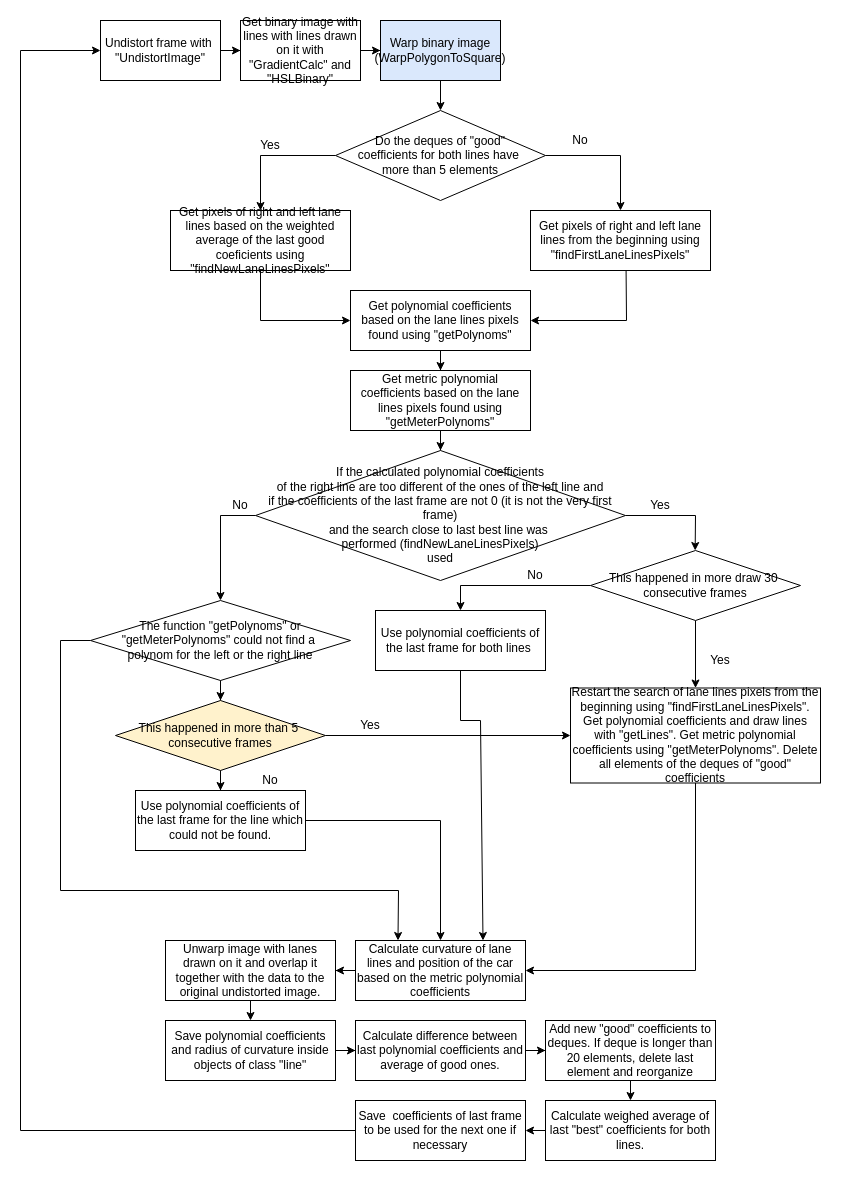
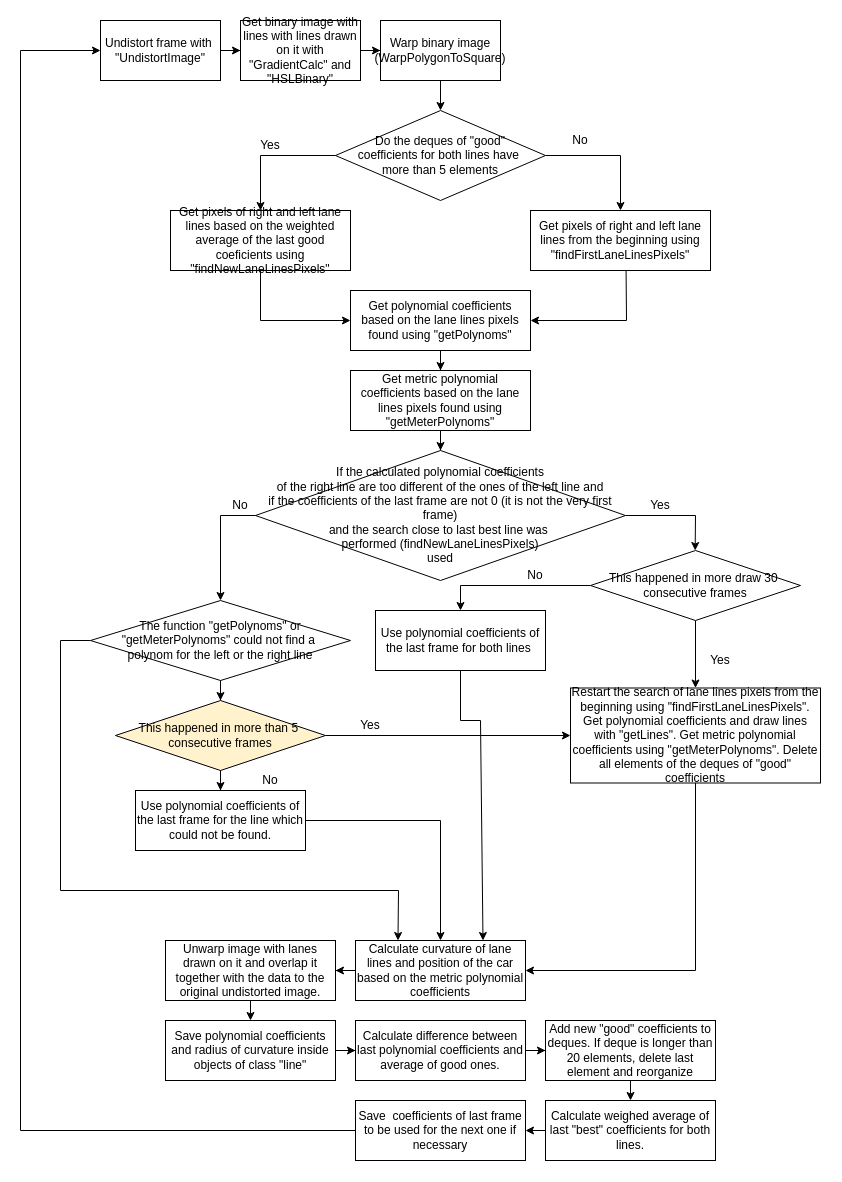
  <mxCell id="0" />
  <mxCell id="1" parent="0" />
  <mxCell id="2" value="" style="edgeStyle=orthogonalEdgeStyle;rounded=0;orthogonalLoop=1;jettySize=auto;html=1;strokeColor=#000000;" edge="1" parent="1" source="3" target="5"><mxGeometry relative="1" as="geometry" /></mxCell>
  <mxCell id="3" value="Undistort frame with&amp;nbsp;&lt;br&gt;&quot;UndistortImage&quot;&lt;br&gt;" style="rounded=0;whiteSpace=wrap;html=1;" vertex="1" parent="1"><mxGeometry x="100" y="20" width="120" height="60" as="geometry" /></mxCell>
  <mxCell id="4" value="" style="edgeStyle=orthogonalEdgeStyle;rounded=0;orthogonalLoop=1;jettySize=auto;html=1;strokeColor=#000000;" edge="1" parent="1" source="5" target="7"><mxGeometry relative="1" as="geometry" /></mxCell>
  <mxCell id="5" value="Get binary image with lines with lines drawn on it with &quot;GradientCalc&quot; and &quot;HSLBinary&quot;&lt;br&gt;" style="rounded=0;whiteSpace=wrap;html=1;" vertex="1" parent="1"><mxGeometry x="240" y="20" width="120" height="60" as="geometry" /></mxCell>
  <mxCell id="6" value="" style="edgeStyle=orthogonalEdgeStyle;rounded=0;orthogonalLoop=1;jettySize=auto;html=1;" edge="1" parent="1" source="7" target="8"><mxGeometry relative="1" as="geometry" /></mxCell>
- <mxCell id="7" value="Warp binary image (WarpPolygonToSquare)&lt;br&gt;" style="rounded=0;whiteSpace=wrap;html=1;fillColor=#dae8fc;" vertex="1" parent="1"><mxGeometry x="380" y="20" width="120" height="60" as="geometry" /></mxCell>
+ <mxCell id="7" value="Warp binary image (WarpPolygonToSquare)&lt;br&gt;" style="rounded=0;whiteSpace=wrap;html=1;" vertex="1" parent="1"><mxGeometry x="380" y="20" width="120" height="60" as="geometry" /></mxCell>
  <mxCell id="8" value="Do the deques of &quot;good&quot; &lt;br&gt;coefficients for both lines have&amp;nbsp;&lt;br&gt;more than 5 elements&lt;br&gt;" style="rhombus;whiteSpace=wrap;html=1;" vertex="1" parent="1"><mxGeometry x="335" y="110" width="210" height="90" as="geometry" /></mxCell>
  <mxCell id="9" value="Get pixels of right and left lane lines from the beginning using &quot;findFirstLaneLinesPixels&quot;" style="rounded=0;whiteSpace=wrap;html=1;" vertex="1" parent="1"><mxGeometry x="530" y="210" width="180" height="60" as="geometry" /></mxCell>
  <mxCell id="10" value="" style="endArrow=classic;html=1;entryX=0.5;entryY=0;entryDx=0;entryDy=0;exitX=1;exitY=0.5;exitDx=0;exitDy=0;rounded=0;" edge="1" parent="1" source="8" target="9"><mxGeometry width="50" height="50" relative="1" as="geometry"><mxPoint x="340" y="380" as="sourcePoint" /><mxPoint x="390" y="330" as="targetPoint" /><Array as="points"><mxPoint x="620" y="155" /></Array></mxGeometry></mxCell>
  <mxCell id="11" value="No" style="text;html=1;strokeColor=none;fillColor=none;align=center;verticalAlign=middle;whiteSpace=wrap;rounded=0;" vertex="1" parent="1"><mxGeometry x="560" y="130" width="40" height="20" as="geometry" /></mxCell>
  <mxCell id="12" value="Yes" style="text;html=1;strokeColor=none;fillColor=none;align=center;verticalAlign=middle;whiteSpace=wrap;rounded=0;" vertex="1" parent="1"><mxGeometry x="250" y="135" width="40" height="20" as="geometry" /></mxCell>
  <mxCell id="13" value="Get pixels of right and left lane lines based on the weighted average of the last good coeficients using &quot;findNewLaneLinesPixels&quot;" style="rounded=0;whiteSpace=wrap;html=1;" vertex="1" parent="1"><mxGeometry x="170" y="210" width="180" height="60" as="geometry" /></mxCell>
  <mxCell id="14" value="" style="endArrow=classic;html=1;exitX=0;exitY=0.5;exitDx=0;exitDy=0;entryX=0.5;entryY=0;entryDx=0;entryDy=0;rounded=0;" edge="1" parent="1" source="8" target="13"><mxGeometry width="50" height="50" relative="1" as="geometry"><mxPoint x="150" y="360" as="sourcePoint" /><mxPoint x="200" y="310" as="targetPoint" /><Array as="points"><mxPoint x="260" y="155" /></Array></mxGeometry></mxCell>
  <mxCell id="15" value="" style="edgeStyle=orthogonalEdgeStyle;rounded=0;orthogonalLoop=1;jettySize=auto;html=1;" edge="1" parent="1" source="16" target="20"><mxGeometry relative="1" as="geometry" /></mxCell>
  <mxCell id="16" value="Get polynomial coefficients based on the lane lines pixels found using &quot;getPolynoms&quot;" style="rounded=0;whiteSpace=wrap;html=1;" vertex="1" parent="1"><mxGeometry x="350" y="290" width="180" height="60" as="geometry" /></mxCell>
  <mxCell id="17" value="" style="endArrow=classic;html=1;entryX=0;entryY=0.5;entryDx=0;entryDy=0;exitX=0.5;exitY=1;exitDx=0;exitDy=0;rounded=0;" edge="1" parent="1" source="13" target="16"><mxGeometry width="50" height="50" relative="1" as="geometry"><mxPoint x="170" y="430" as="sourcePoint" /><mxPoint x="220" y="380" as="targetPoint" /><Array as="points"><mxPoint x="260" y="320" /></Array></mxGeometry></mxCell>
  <mxCell id="18" value="" style="endArrow=classic;html=1;entryX=1;entryY=0.5;entryDx=0;entryDy=0;exitX=0.531;exitY=1;exitDx=0;exitDy=0;exitPerimeter=0;rounded=0;" edge="1" parent="1" source="9" target="16"><mxGeometry width="50" height="50" relative="1" as="geometry"><mxPoint x="170" y="420" as="sourcePoint" /><mxPoint x="220" y="370" as="targetPoint" /><Array as="points"><mxPoint x="626" y="320" /></Array></mxGeometry></mxCell>
  <mxCell id="19" value="" style="edgeStyle=orthogonalEdgeStyle;rounded=0;orthogonalLoop=1;jettySize=auto;html=1;strokeColor=#000000;" edge="1" parent="1" source="20" target="21"><mxGeometry relative="1" as="geometry" /></mxCell>
  <mxCell id="20" value="Get metric polynomial coefficients based on the lane lines pixels found using &quot;getMeterPolynoms&quot;" style="rounded=0;whiteSpace=wrap;html=1;" vertex="1" parent="1"><mxGeometry x="350" y="370" width="180" height="60" as="geometry" /></mxCell>
  <mxCell id="21" value="If the calculated polynomial coefficients &lt;br&gt;of the right line are too different of the ones of the left line and &lt;br&gt;if the coefficients of the last frame are not 0 (it is not the very first frame) &lt;br&gt;and&amp;nbsp;the search close to last best line was&amp;nbsp;&lt;br&gt;performed (findNewLaneLinesPixels)&lt;br&gt;used&lt;br&gt;" style="rhombus;whiteSpace=wrap;html=1;" vertex="1" parent="1"><mxGeometry x="255" y="450" width="370" height="130" as="geometry" /></mxCell>
  <mxCell id="22" value="" style="edgeStyle=orthogonalEdgeStyle;rounded=0;orthogonalLoop=1;jettySize=auto;html=1;strokeColor=#000000;" edge="1" parent="1" source="23" target="36"><mxGeometry relative="1" as="geometry" /></mxCell>
  <mxCell id="23" value="This happened in more draw 30&amp;nbsp;&lt;br&gt;consecutive frames&lt;br&gt;" style="rhombus;whiteSpace=wrap;html=1;" vertex="1" parent="1"><mxGeometry x="590" y="550" width="210" height="70" as="geometry" /></mxCell>
  <mxCell id="24" value="" style="endArrow=classic;html=1;entryX=0.5;entryY=0;entryDx=0;entryDy=0;exitX=1;exitY=0.5;exitDx=0;exitDy=0;strokeColor=#000000;rounded=0;" edge="1" parent="1" source="21"><mxGeometry width="50" height="50" relative="1" as="geometry"><mxPoint x="170" y="690" as="sourcePoint" /><mxPoint x="694.667" y="550" as="targetPoint" /><Array as="points"><mxPoint x="695" y="515" /></Array></mxGeometry></mxCell>
  <mxCell id="25" value="Yes" style="text;html=1;strokeColor=none;fillColor=none;align=center;verticalAlign=middle;whiteSpace=wrap;rounded=0;" vertex="1" parent="1"><mxGeometry x="640" y="495" width="40" height="20" as="geometry" /></mxCell>
  <mxCell id="26" value="Use polynomial coefficients of the last frame for both lines&amp;nbsp;" style="rounded=0;whiteSpace=wrap;html=1;" vertex="1" parent="1"><mxGeometry x="375" y="610" width="170" height="60" as="geometry" /></mxCell>
  <mxCell id="27" value="" style="endArrow=classic;html=1;strokeColor=#000000;entryX=0.5;entryY=0;entryDx=0;entryDy=0;exitX=0;exitY=0.5;exitDx=0;exitDy=0;rounded=0;" edge="1" parent="1" source="23" target="26"><mxGeometry width="50" height="50" relative="1" as="geometry"><mxPoint x="170" y="740" as="sourcePoint" /><mxPoint x="220" y="690" as="targetPoint" /><Array as="points"><mxPoint x="460" y="585" /></Array></mxGeometry></mxCell>
  <mxCell id="28" value="No" style="text;html=1;strokeColor=none;fillColor=none;align=center;verticalAlign=middle;whiteSpace=wrap;rounded=0;" vertex="1" parent="1"><mxGeometry x="514.5" y="565" width="40" height="20" as="geometry" /></mxCell>
  <mxCell id="29" value="" style="edgeStyle=orthogonalEdgeStyle;rounded=0;orthogonalLoop=1;jettySize=auto;html=1;strokeColor=#000000;" edge="1" parent="1" source="30" target="33"><mxGeometry relative="1" as="geometry" /></mxCell>
  <mxCell id="30" value="The function &quot;getPolynoms&quot; or &lt;br&gt;&quot;getMeterPolynoms&quot; could not find a&amp;nbsp;&lt;br&gt;polynom for the left or the right line&lt;br&gt;" style="rhombus;whiteSpace=wrap;html=1;" vertex="1" parent="1"><mxGeometry y="600" width="260" height="80" as="geometry" x="90" /></mxCell>
  <mxCell id="31" value="" style="endArrow=classic;html=1;strokeColor=#000000;exitX=0;exitY=0.5;exitDx=0;exitDy=0;entryX=0.5;entryY=0;entryDx=0;entryDy=0;rounded=0;" edge="1" parent="1" source="21" target="30"><mxGeometry width="50" height="50" relative="1" as="geometry"><mxPoint x="170" y="750" as="sourcePoint" /><mxPoint x="220" y="700" as="targetPoint" /><Array as="points"><mxPoint x="220" y="515" /></Array></mxGeometry></mxCell>
  <mxCell id="32" value="" style="edgeStyle=orthogonalEdgeStyle;rounded=0;orthogonalLoop=1;jettySize=auto;html=1;strokeColor=#000000;" edge="1" parent="1" source="33" target="34"><mxGeometry relative="1" as="geometry" /></mxCell>
  <mxCell id="33" value="This happened in more than 5&amp;nbsp;&lt;br&gt;consecutive frames&lt;br&gt;" style="rhombus;whiteSpace=wrap;html=1;fillColor=#fff2cc;" vertex="1" parent="1"><mxGeometry x="115" y="700" width="210" height="70" as="geometry" /></mxCell>
  <mxCell id="34" value="Use polynomial coefficients of the last frame for the line which could not be found." style="rounded=0;whiteSpace=wrap;html=1;" vertex="1" parent="1"><mxGeometry x="135" y="790" width="170" height="60" as="geometry" /></mxCell>
  <mxCell id="35" value="No" style="text;html=1;strokeColor=none;fillColor=none;align=center;verticalAlign=middle;whiteSpace=wrap;rounded=0;" vertex="1" parent="1"><mxGeometry x="250" y="770" width="40" height="20" as="geometry" /></mxCell>
  <mxCell id="36" value="Restart the search of lane lines pixels from the beginning using &quot;findFirstLaneLinesPixels&quot;. Get polynomial coefficients and draw lines with &quot;getLines&quot;. Get metric polynomial coefficients using &quot;getMeterPolynoms&quot;. Delete all elements of the deques of &quot;good&quot; coefficients&lt;br&gt;" style="rounded=0;whiteSpace=wrap;html=1;" vertex="1" parent="1"><mxGeometry x="570" y="687.5" width="250" height="95" as="geometry" /></mxCell>
  <mxCell id="37" value="Yes" style="text;html=1;strokeColor=none;fillColor=none;align=center;verticalAlign=middle;whiteSpace=wrap;rounded=0;" vertex="1" parent="1"><mxGeometry x="700" y="650" width="40" height="20" as="geometry" /></mxCell>
  <mxCell id="38" value="" style="endArrow=classic;html=1;strokeColor=#000000;entryX=0;entryY=0.5;entryDx=0;entryDy=0;exitX=1;exitY=0.5;exitDx=0;exitDy=0;" edge="1" parent="1" source="33" target="36"><mxGeometry width="50" height="50" relative="1" as="geometry"><mxPoint x="100" y="920" as="sourcePoint" /><mxPoint x="150" y="870" as="targetPoint" /><Array as="points" /></mxGeometry></mxCell>
  <mxCell id="39" value="Yes" style="text;html=1;strokeColor=none;fillColor=none;align=center;verticalAlign=middle;whiteSpace=wrap;rounded=0;" vertex="1" parent="1"><mxGeometry x="350" y="715" width="40" height="20" as="geometry" /></mxCell>
  <mxCell id="40" value="No" style="text;html=1;strokeColor=none;fillColor=none;align=center;verticalAlign=middle;whiteSpace=wrap;rounded=0;" vertex="1" parent="1"><mxGeometry x="220" y="495" width="40" height="20" as="geometry" /></mxCell>
  <mxCell id="41" value="" style="endArrow=classic;html=1;strokeColor=#000000;exitX=0;exitY=0.5;exitDx=0;exitDy=0;entryX=0.25;entryY=0;entryDx=0;entryDy=0;rounded=0;" edge="1" parent="1" source="30" target="43"><mxGeometry width="50" height="50" relative="1" as="geometry"><mxPoint x="100" y="920" as="sourcePoint" /><mxPoint x="354.862" y="889.966" as="targetPoint" /><Array as="points"><mxPoint x="60" y="640" /><mxPoint x="60" y="890" /><mxPoint x="398" y="890" /></Array></mxGeometry></mxCell>
  <mxCell id="42" value="" style="edgeStyle=orthogonalEdgeStyle;rounded=0;orthogonalLoop=1;jettySize=auto;html=1;strokeColor=#000000;" edge="1" parent="1" source="43" target="47"><mxGeometry relative="1" as="geometry" /></mxCell>
  <mxCell id="43" value="Calculate curvature of lane lines and position of the car based on the metric polynomial coefficients&lt;br&gt;" style="rounded=0;whiteSpace=wrap;html=1;" vertex="1" parent="1"><mxGeometry x="355" y="940" width="170" height="60" as="geometry" /></mxCell>
  <mxCell id="44" value="" style="endArrow=classic;html=1;strokeColor=#000000;entryX=1;entryY=0.5;entryDx=0;entryDy=0;exitX=0.5;exitY=1;exitDx=0;exitDy=0;rounded=0;" edge="1" parent="1" source="36" target="43"><mxGeometry width="50" height="50" relative="1" as="geometry"><mxPoint x="50" y="1110" as="sourcePoint" /><mxPoint x="100" y="1060" as="targetPoint" /><Array as="points"><mxPoint x="695" y="970" /></Array></mxGeometry></mxCell>
  <mxCell id="45" value="" style="edgeStyle=orthogonalEdgeStyle;rounded=0;orthogonalLoop=1;jettySize=auto;html=1;strokeColor=#000000;" edge="1" parent="1" source="46" target="50"><mxGeometry relative="1" as="geometry" /></mxCell>
  <mxCell id="46" value="Save polynomial coefficients and radius of curvature inside objects of class &quot;line&quot;&lt;br&gt;" style="rounded=0;whiteSpace=wrap;html=1;" vertex="1" parent="1"><mxGeometry x="165" y="1020" width="170" height="60" as="geometry" /></mxCell>
  <mxCell id="47" value="Unwarp image with lanes drawn on it and overlap it together with the data to the original undistorted image." style="rounded=0;whiteSpace=wrap;html=1;" vertex="1" parent="1"><mxGeometry x="165" y="940" width="170" height="60" as="geometry" /></mxCell>
  <mxCell id="48" value="" style="endArrow=classic;html=1;strokeColor=#000000;entryX=0.5;entryY=0;entryDx=0;entryDy=0;exitX=0.5;exitY=1;exitDx=0;exitDy=0;" edge="1" parent="1" source="47" target="46"><mxGeometry width="50" height="50" relative="1" as="geometry"><mxPoint x="50" y="1150" as="sourcePoint" /><mxPoint x="100" y="1100" as="targetPoint" /></mxGeometry></mxCell>
  <mxCell id="49" value="" style="edgeStyle=orthogonalEdgeStyle;rounded=0;orthogonalLoop=1;jettySize=auto;html=1;strokeColor=#000000;" edge="1" parent="1" source="50" target="51"><mxGeometry relative="1" as="geometry" /></mxCell>
  <mxCell id="50" value="Calculate difference between last polynomial coefficients and average of good ones.&lt;br&gt;" style="rounded=0;whiteSpace=wrap;html=1;" vertex="1" parent="1"><mxGeometry x="355" y="1020" width="170" height="60" as="geometry" /></mxCell>
  <mxCell id="51" value="Add new &quot;good&quot; coefficients to deques. If deque is longer than 20 elements, delete last element and reorganize&lt;br&gt;" style="rounded=0;whiteSpace=wrap;html=1;" vertex="1" parent="1"><mxGeometry x="545" y="1020" width="170" height="60" as="geometry" /></mxCell>
  <mxCell id="52" value="Save&amp;nbsp; coefficients of last frame to be used for the next one if necessary&lt;br&gt;" style="rounded=0;whiteSpace=wrap;html=1;" vertex="1" parent="1"><mxGeometry x="355" y="1100" width="170" height="60" as="geometry" /></mxCell>
  <mxCell id="53" value="Calculate weighed average of last &quot;best&quot; coefficients for both lines.&lt;br&gt;" style="rounded=0;whiteSpace=wrap;html=1;" vertex="1" parent="1"><mxGeometry x="545" y="1100" width="170" height="60" as="geometry" /></mxCell>
  <mxCell id="54" value="" style="endArrow=classic;html=1;strokeColor=#000000;entryX=0.5;entryY=0;entryDx=0;entryDy=0;" edge="1" parent="1" source="51" target="53"><mxGeometry width="50" height="50" relative="1" as="geometry"><mxPoint x="50" y="1230" as="sourcePoint" /><mxPoint x="100" y="1180" as="targetPoint" /></mxGeometry></mxCell>
  <mxCell id="55" value="" style="endArrow=classic;html=1;strokeColor=#000000;exitX=0;exitY=0.5;exitDx=0;exitDy=0;entryX=1;entryY=0.5;entryDx=0;entryDy=0;" edge="1" parent="1" source="53" target="52"><mxGeometry width="50" height="50" relative="1" as="geometry"><mxPoint x="50" y="1230" as="sourcePoint" /><mxPoint x="100" y="1180" as="targetPoint" /></mxGeometry></mxCell>
  <mxCell id="56" value="" style="endArrow=classic;html=1;strokeColor=#000000;exitX=0;exitY=0.5;exitDx=0;exitDy=0;entryX=0;entryY=0.5;entryDx=0;entryDy=0;rounded=0;" edge="1" parent="1" source="52" target="3"><mxGeometry width="50" height="50" relative="1" as="geometry"><mxPoint x="350" y="1130" as="sourcePoint" /><mxPoint x="100" y="1180" as="targetPoint" /><Array as="points"><mxPoint x="20" y="1130" /><mxPoint x="20" y="50" /></Array></mxGeometry></mxCell>
  <mxCell id="57" value="" style="endArrow=classic;html=1;strokeColor=#000000;entryX=0.5;entryY=0;entryDx=0;entryDy=0;exitX=1;exitY=0.5;exitDx=0;exitDy=0;rounded=0;" edge="1" parent="1" source="34" target="43"><mxGeometry width="50" height="50" relative="1" as="geometry"><mxPoint x="10" y="1230" as="sourcePoint" /><mxPoint x="60" y="1180" as="targetPoint" /><Array as="points"><mxPoint x="440" y="820" /></Array></mxGeometry></mxCell>
  <mxCell id="58" value="" style="endArrow=classic;html=1;strokeColor=#000000;entryX=0.75;entryY=0;entryDx=0;entryDy=0;exitX=0.5;exitY=1;exitDx=0;exitDy=0;rounded=0;" edge="1" parent="1" source="26" target="43"><mxGeometry width="50" height="50" relative="1" as="geometry"><mxPoint x="10" y="1230" as="sourcePoint" /><mxPoint x="60" y="1180" as="targetPoint" /><Array as="points"><mxPoint x="460" y="720" /><mxPoint x="480" y="720" /></Array></mxGeometry></mxCell>
